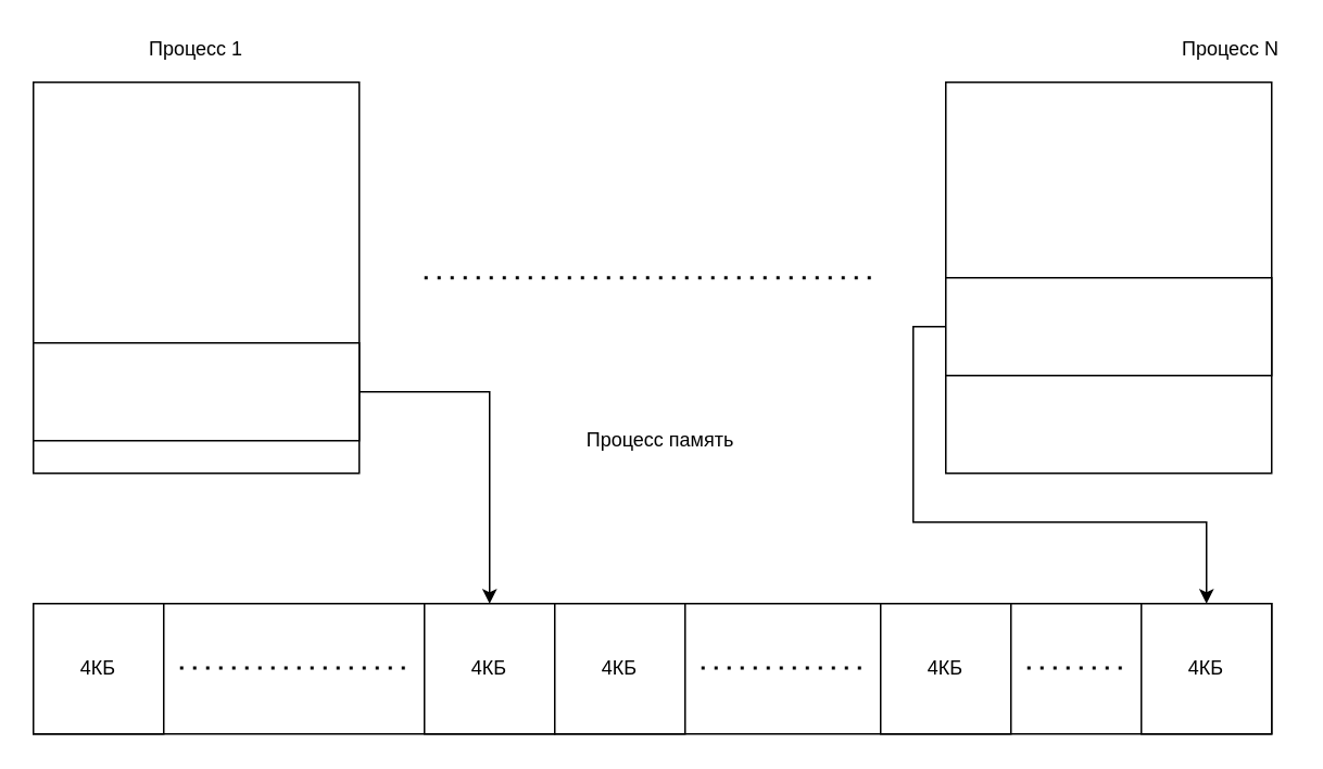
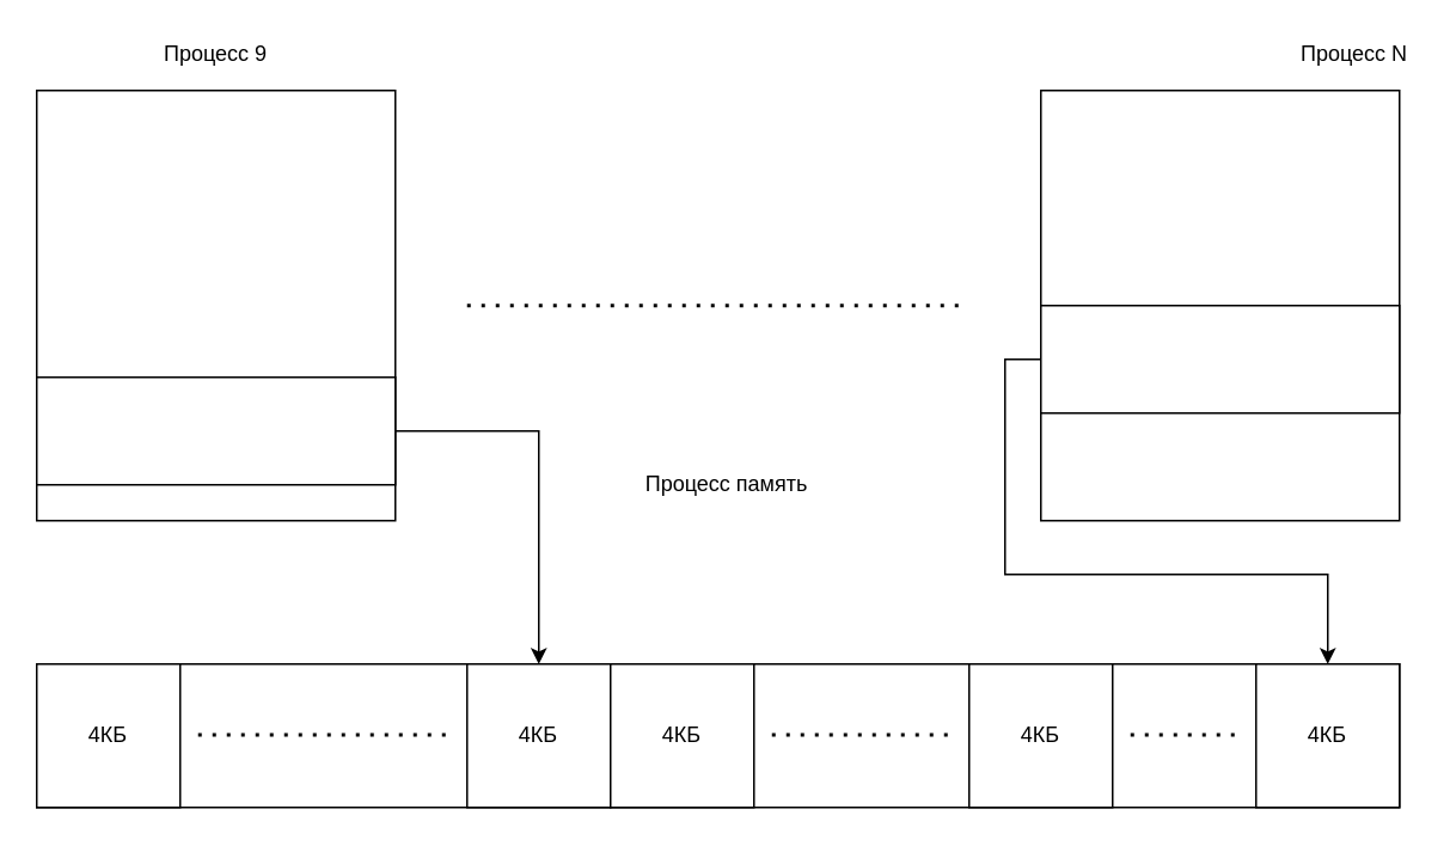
  <mxCell id="0" />
  <mxCell id="1" parent="0" />
  <mxCell id="2" value="" style="rounded=0;whiteSpace=wrap;html=1;" vertex="1" parent="1"><mxGeometry x="20" y="370" width="760" height="80" as="geometry" /></mxCell>
  <mxCell id="3" value="4КБ" style="rounded=0;whiteSpace=wrap;html=1;" vertex="1" parent="1"><mxGeometry x="20" y="370" width="80" height="80" as="geometry" /></mxCell>
  <mxCell id="4" value="4КБ" style="rounded=0;whiteSpace=wrap;html=1;" vertex="1" parent="1"><mxGeometry x="260" y="370" width="80" height="80" as="geometry" /></mxCell>
  <mxCell id="5" value="4КБ" style="rounded=0;whiteSpace=wrap;html=1;" vertex="1" parent="1"><mxGeometry x="340" y="370" width="80" height="80" as="geometry" /></mxCell>
  <mxCell id="6" value="4КБ" style="rounded=0;whiteSpace=wrap;html=1;" vertex="1" parent="1"><mxGeometry x="540" y="370" width="80" height="80" as="geometry" /></mxCell>
  <mxCell id="7" value="4КБ" style="rounded=0;whiteSpace=wrap;html=1;" vertex="1" parent="1"><mxGeometry x="700" y="370" width="80" height="80" as="geometry" /></mxCell>
  <mxCell id="8" value="" style="endArrow=none;dashed=1;html=1;dashPattern=1 3;strokeWidth=2;" edge="1" parent="1"><mxGeometry width="50" height="50" relative="1" as="geometry"><mxPoint x="110" y="409.5" as="sourcePoint" /><mxPoint x="250" y="409.5" as="targetPoint" /></mxGeometry></mxCell>
  <mxCell id="9" value="" style="endArrow=none;dashed=1;html=1;dashPattern=1 3;strokeWidth=2;" edge="1" parent="1"><mxGeometry width="50" height="50" relative="1" as="geometry"><mxPoint x="430" y="409.5" as="sourcePoint" /><mxPoint x="530" y="409.5" as="targetPoint" /></mxGeometry></mxCell>
  <mxCell id="10" value="" style="endArrow=none;dashed=1;html=1;dashPattern=1 3;strokeWidth=2;" edge="1" parent="1"><mxGeometry width="50" height="50" relative="1" as="geometry"><mxPoint x="630" y="409.5" as="sourcePoint" /><mxPoint x="690" y="409.5" as="targetPoint" /></mxGeometry></mxCell>
  <mxCell id="11" value="Процесс память" style="text;html=1;strokeColor=none;fillColor=none;align=center;verticalAlign=middle;whiteSpace=wrap;rounded=0;" vertex="1" parent="1"><mxGeometry x="330" y="250" width="150" height="40" as="geometry" /></mxCell>
  <mxCell id="12" value="" style="rounded=0;whiteSpace=wrap;html=1;" vertex="1" parent="1"><mxGeometry x="20" y="50" width="200" height="240" as="geometry" /></mxCell>
  <mxCell id="13" value="" style="rounded=0;whiteSpace=wrap;html=1;" vertex="1" parent="1"><mxGeometry x="580" y="50" width="200" height="240" as="geometry" /></mxCell>
  <mxCell id="14" style="edgeStyle=orthogonalEdgeStyle;rounded=0;orthogonalLoop=1;jettySize=auto;html=1;entryX=0.5;entryY=0;entryDx=0;entryDy=0;" edge="1" parent="1" source="15" target="4"><mxGeometry relative="1" as="geometry" /></mxCell>
  <mxCell id="15" value="" style="rounded=0;whiteSpace=wrap;html=1;" vertex="1" parent="1"><mxGeometry x="20" y="210" width="200" height="60" as="geometry" /></mxCell>
- <mxCell id="16" value="Процесс 1" style="text;html=1;strokeColor=none;fillColor=none;align=center;verticalAlign=middle;whiteSpace=wrap;rounded=0;" vertex="1" parent="1"><mxGeometry x="85" y="20" width="70" height="20" as="geometry" /></mxCell>
+ <mxCell id="16" value="Процесс 9" style="text;html=1;strokeColor=none;fillColor=none;align=center;verticalAlign=middle;whiteSpace=wrap;rounded=0;" vertex="1" parent="1"><mxGeometry x="85" y="20" width="70" height="20" as="geometry" /></mxCell>
  <mxCell id="17" value="Процесс N" style="text;html=1;strokeColor=none;fillColor=none;align=center;verticalAlign=middle;whiteSpace=wrap;rounded=0;" vertex="1" parent="1"><mxGeometry x="720" y="20" width="70" height="20" as="geometry" /></mxCell>
  <mxCell id="18" value="" style="endArrow=none;dashed=1;html=1;dashPattern=1 3;strokeWidth=2;" edge="1" parent="1"><mxGeometry width="50" height="50" relative="1" as="geometry"><mxPoint x="260" y="170" as="sourcePoint" /><mxPoint x="540" y="170" as="targetPoint" /></mxGeometry></mxCell>
  <mxCell id="19" style="edgeStyle=orthogonalEdgeStyle;rounded=0;orthogonalLoop=1;jettySize=auto;html=1;exitX=0;exitY=0.5;exitDx=0;exitDy=0;entryX=0.5;entryY=0;entryDx=0;entryDy=0;" edge="1" parent="1" source="20" target="7"><mxGeometry relative="1" as="geometry"><Array as="points"><mxPoint x="560" y="200" /><mxPoint x="560" y="320" /><mxPoint x="740" y="320" /></Array></mxGeometry></mxCell>
  <mxCell id="20" value="" style="rounded=0;whiteSpace=wrap;html=1;" vertex="1" parent="1"><mxGeometry x="580" y="170" width="200" height="60" as="geometry" /></mxCell>
